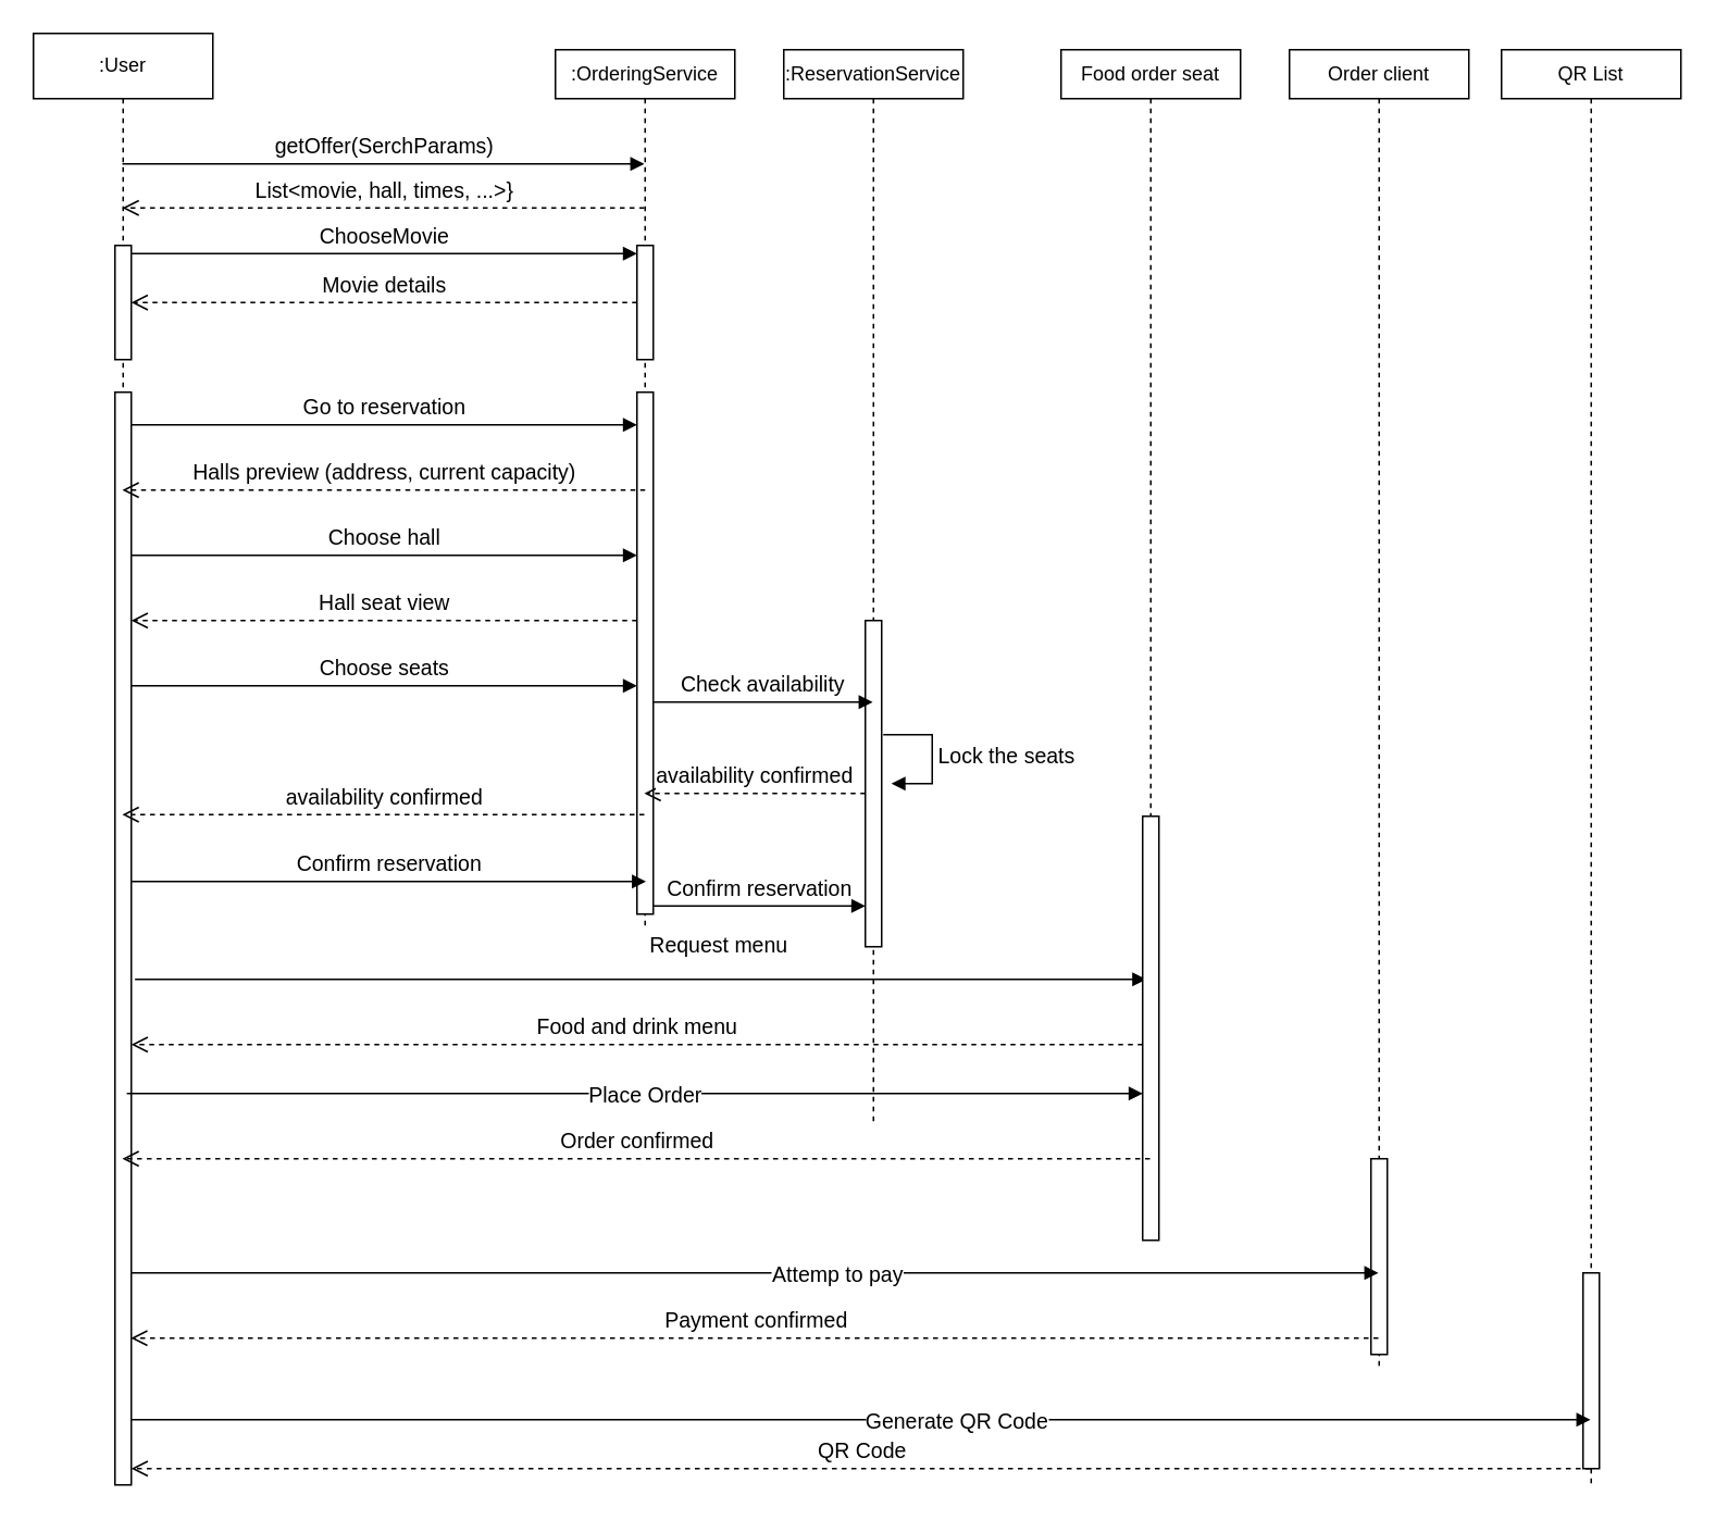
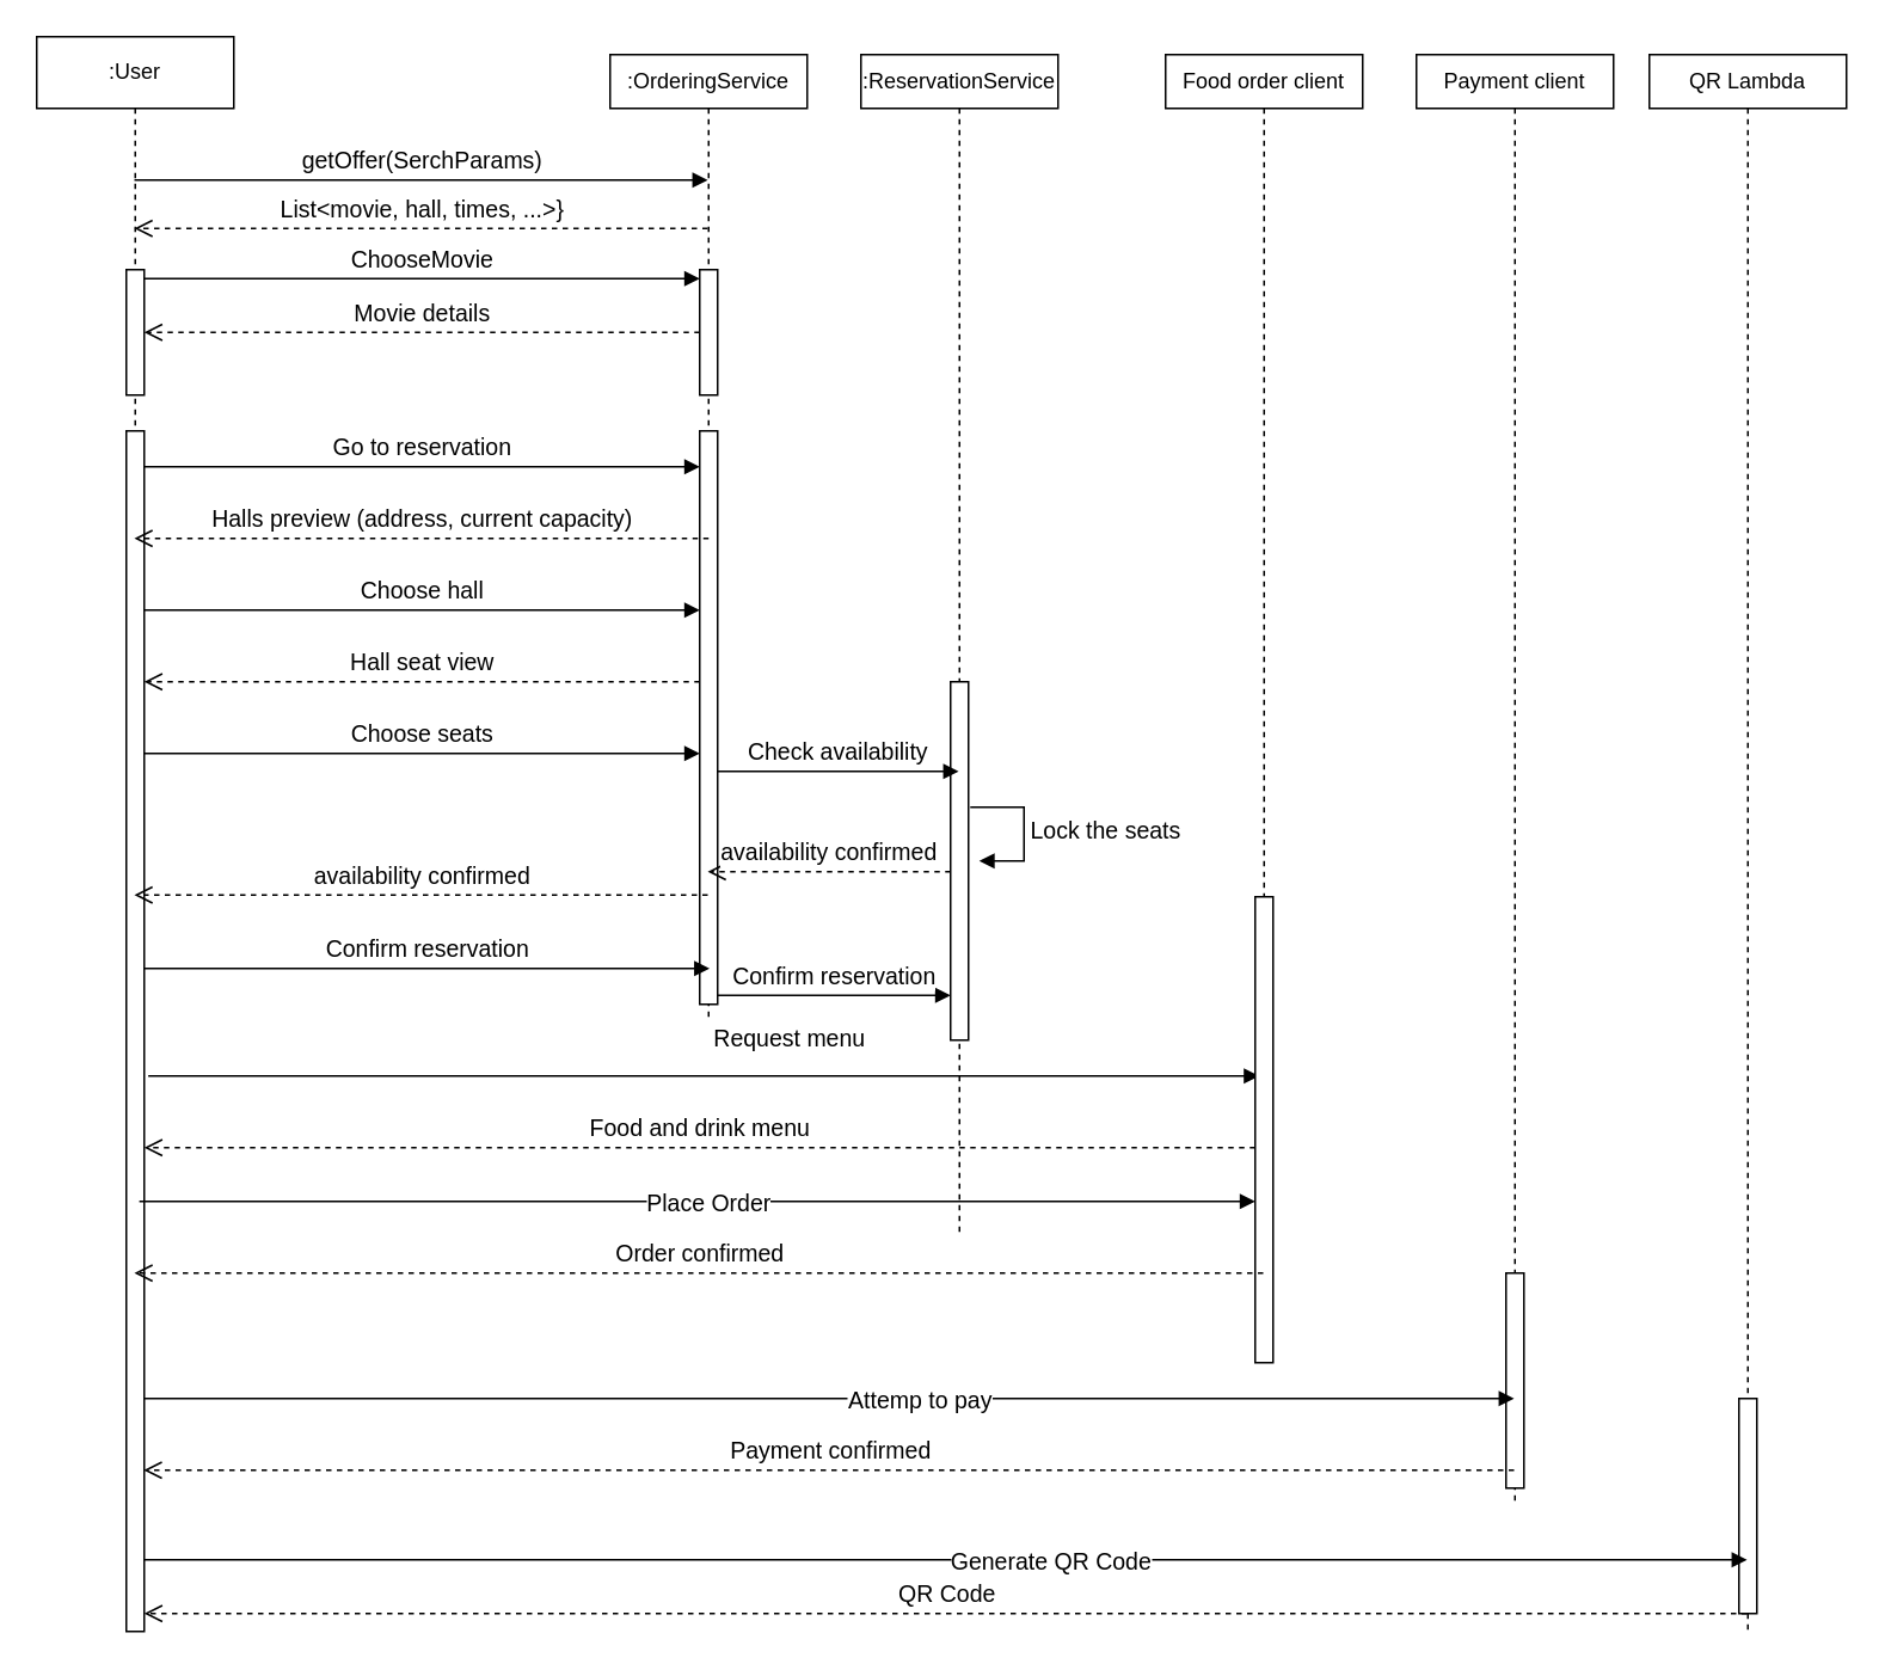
  <mxCell id="0" />
  <mxCell id="1" parent="0" />
  <mxCell id="2" value=":User" style="shape=umlLifeline;perimeter=lifelinePerimeter;whiteSpace=wrap;html=1;container=1;dropTarget=0;collapsible=0;recursiveResize=0;outlineConnect=0;portConstraint=eastwest;newEdgeStyle={&quot;curved&quot;:0,&quot;rounded&quot;:0};" vertex="1" parent="1"><mxGeometry x="20" y="20" width="110" height="890" as="geometry" /></mxCell>
  <mxCell id="3" value="" style="html=1;points=[[0,0,0,0,5],[0,1,0,0,-5],[1,0,0,0,5],[1,1,0,0,-5]];perimeter=orthogonalPerimeter;outlineConnect=0;targetShapes=umlLifeline;portConstraint=eastwest;newEdgeStyle={&quot;curved&quot;:0,&quot;rounded&quot;:0};" vertex="1" parent="2"><mxGeometry x="50" y="130" width="10" height="70" as="geometry" /></mxCell>
  <mxCell id="4" value="" style="html=1;points=[[0,0,0,0,5],[0,1,0,0,-5],[1,0,0,0,5],[1,1,0,0,-5]];perimeter=orthogonalPerimeter;outlineConnect=0;targetShapes=umlLifeline;portConstraint=eastwest;newEdgeStyle={&quot;curved&quot;:0,&quot;rounded&quot;:0};" vertex="1" parent="2"><mxGeometry x="50" y="220" width="10" height="670" as="geometry" /></mxCell>
  <mxCell id="5" value=":OrderingService" style="shape=umlLifeline;perimeter=lifelinePerimeter;whiteSpace=wrap;html=1;container=1;dropTarget=0;collapsible=0;recursiveResize=0;outlineConnect=0;portConstraint=eastwest;newEdgeStyle={&quot;curved&quot;:0,&quot;rounded&quot;:0};size=30;" vertex="1" parent="1"><mxGeometry x="340" y="30" width="110" height="540" as="geometry" /></mxCell>
  <mxCell id="6" value="" style="html=1;points=[[0,0,0,0,5],[0,1,0,0,-5],[1,0,0,0,5],[1,1,0,0,-5]];perimeter=orthogonalPerimeter;outlineConnect=0;targetShapes=umlLifeline;portConstraint=eastwest;newEdgeStyle={&quot;curved&quot;:0,&quot;rounded&quot;:0};" vertex="1" parent="5"><mxGeometry x="50" y="120" width="10" height="70" as="geometry" /></mxCell>
  <mxCell id="7" value="" style="html=1;points=[[0,0,0,0,5],[0,1,0,0,-5],[1,0,0,0,5],[1,1,0,0,-5]];perimeter=orthogonalPerimeter;outlineConnect=0;targetShapes=umlLifeline;portConstraint=eastwest;newEdgeStyle={&quot;curved&quot;:0,&quot;rounded&quot;:0};" vertex="1" parent="5"><mxGeometry x="50" y="210" width="10" height="320" as="geometry" /></mxCell>
  <mxCell id="8" value="getOffer(SerchParams)" style="html=1;verticalAlign=bottom;endArrow=block;curved=0;rounded=0;fontSize=13;" edge="1" parent="1" source="2" target="5"><mxGeometry width="80" relative="1" as="geometry"><mxPoint x="310" y="310" as="sourcePoint" /><mxPoint x="390" y="310" as="targetPoint" /><Array as="points"><mxPoint x="220" y="100" /></Array></mxGeometry></mxCell>
  <mxCell id="9" value="List&amp;lt;movie, hall, times, ...&amp;gt;}" style="html=1;verticalAlign=bottom;endArrow=open;dashed=1;endSize=8;curved=0;rounded=0;fontSize=13;" edge="1" parent="1" source="5"><mxGeometry relative="1" as="geometry"><mxPoint x="320" y="130" as="sourcePoint" /><mxPoint x="74.5" y="127" as="targetPoint" /></mxGeometry></mxCell>
  <mxCell id="10" value="&lt;font style=&quot;font-size: 13px;&quot;&gt;ChooseMovie&lt;/font&gt;" style="html=1;verticalAlign=bottom;endArrow=block;curved=0;rounded=0;entryX=0;entryY=0;entryDx=0;entryDy=5;entryPerimeter=0;exitX=1;exitY=0;exitDx=0;exitDy=5;exitPerimeter=0;" edge="1" parent="1" source="3" target="6"><mxGeometry width="80" relative="1" as="geometry"><mxPoint x="80" y="173" as="sourcePoint" /><mxPoint x="324.5" y="173" as="targetPoint" /></mxGeometry></mxCell>
  <mxCell id="11" value="&lt;font style=&quot;font-size: 13px;&quot;&gt;Movie details&lt;/font&gt;" style="html=1;verticalAlign=bottom;endArrow=open;dashed=1;endSize=8;curved=0;rounded=0;" edge="1" parent="1" source="6" target="3"><mxGeometry relative="1" as="geometry"><mxPoint x="310" y="200" as="sourcePoint" /><mxPoint x="110" y="200" as="targetPoint" /></mxGeometry></mxCell>
  <mxCell id="12" value="Go to reservation" style="html=1;verticalAlign=bottom;endArrow=block;curved=0;rounded=0;fontSize=13;" edge="1" parent="1"><mxGeometry width="80" relative="1" as="geometry"><mxPoint x="80" y="260" as="sourcePoint" /><mxPoint x="390" y="260" as="targetPoint" /></mxGeometry></mxCell>
  <mxCell id="13" value="Halls preview (address, current capacity)" style="html=1;verticalAlign=bottom;endArrow=open;dashed=1;endSize=8;curved=0;rounded=0;fontSize=13;" edge="1" parent="1" target="2"><mxGeometry relative="1" as="geometry"><mxPoint x="395" y="300" as="sourcePoint" /><mxPoint x="160" y="300" as="targetPoint" /></mxGeometry></mxCell>
  <mxCell id="14" value="Choose hall" style="html=1;verticalAlign=bottom;endArrow=block;curved=0;rounded=0;fontSize=13;" edge="1" parent="1"><mxGeometry width="80" relative="1" as="geometry"><mxPoint x="80" y="340" as="sourcePoint" /><mxPoint x="390" y="340" as="targetPoint" /></mxGeometry></mxCell>
  <mxCell id="15" value="Hall seat view" style="html=1;verticalAlign=bottom;endArrow=open;dashed=1;endSize=8;curved=0;rounded=0;fontSize=13;" edge="1" parent="1"><mxGeometry relative="1" as="geometry"><mxPoint x="390" y="380" as="sourcePoint" /><mxPoint x="80" y="380" as="targetPoint" /></mxGeometry></mxCell>
  <mxCell id="16" value="Choose seats" style="html=1;verticalAlign=bottom;endArrow=block;curved=0;rounded=0;fontSize=13;" edge="1" parent="1"><mxGeometry width="80" relative="1" as="geometry"><mxPoint x="80" y="420" as="sourcePoint" /><mxPoint x="390" y="420" as="targetPoint" /></mxGeometry></mxCell>
  <mxCell id="17" value=":ReservationService" style="shape=umlLifeline;perimeter=lifelinePerimeter;whiteSpace=wrap;html=1;container=1;dropTarget=0;collapsible=0;recursiveResize=0;outlineConnect=0;portConstraint=eastwest;newEdgeStyle={&quot;curved&quot;:0,&quot;rounded&quot;:0};size=30;" vertex="1" parent="1"><mxGeometry x="480" y="30" width="110" height="660" as="geometry" /></mxCell>
  <mxCell id="18" value="" style="html=1;points=[[0,0,0,0,5],[0,1,0,0,-5],[1,0,0,0,5],[1,1,0,0,-5]];perimeter=orthogonalPerimeter;outlineConnect=0;targetShapes=umlLifeline;portConstraint=eastwest;newEdgeStyle={&quot;curved&quot;:0,&quot;rounded&quot;:0};" vertex="1" parent="17"><mxGeometry x="50" y="350" width="10" height="200" as="geometry" /></mxCell>
  <mxCell id="19" value="Check availability" style="html=1;verticalAlign=bottom;endArrow=block;curved=0;rounded=0;fontSize=13;" edge="1" parent="1" target="17"><mxGeometry width="80" relative="1" as="geometry"><mxPoint x="400" y="430" as="sourcePoint" /><mxPoint x="400" y="430" as="targetPoint" /></mxGeometry></mxCell>
  <mxCell id="20" value="Lock the seats" style="html=1;align=left;spacingLeft=2;endArrow=block;rounded=0;edgeStyle=orthogonalEdgeStyle;curved=0;rounded=0;fontSize=13;" edge="1" parent="1"><mxGeometry relative="1" as="geometry"><mxPoint x="541" y="450" as="sourcePoint" /><Array as="points"><mxPoint x="571" y="480" /></Array><mxPoint x="546" y="480" as="targetPoint" /></mxGeometry></mxCell>
  <mxCell id="21" value="availability confirmed" style="html=1;verticalAlign=bottom;endArrow=open;dashed=1;endSize=8;curved=0;rounded=0;fontSize=13;exitX=0;exitY=1;exitDx=0;exitDy=-5;exitPerimeter=0;" edge="1" parent="1"><mxGeometry relative="1" as="geometry"><mxPoint x="530" y="486" as="sourcePoint" /><mxPoint x="394.5" y="486" as="targetPoint" /></mxGeometry></mxCell>
  <mxCell id="22" value="availability confirmed" style="html=1;verticalAlign=bottom;endArrow=open;dashed=1;endSize=8;curved=0;rounded=0;fontSize=13;" edge="1" parent="1"><mxGeometry relative="1" as="geometry"><mxPoint x="394.5" y="499" as="sourcePoint" /><mxPoint x="74.5" y="499" as="targetPoint" /></mxGeometry></mxCell>
  <mxCell id="23" value="Confirm reservation" style="html=1;verticalAlign=bottom;endArrow=block;curved=0;rounded=0;fontSize=13;" edge="1" parent="1"><mxGeometry width="80" relative="1" as="geometry"><mxPoint x="80" y="540" as="sourcePoint" /><mxPoint x="395.5" y="540" as="targetPoint" /></mxGeometry></mxCell>
  <mxCell id="24" value="Confirm reservation" style="html=1;verticalAlign=bottom;endArrow=block;curved=0;rounded=0;fontSize=13;exitX=1;exitY=1;exitDx=0;exitDy=-5;exitPerimeter=0;" edge="1" parent="1" source="7" target="18"><mxGeometry width="80" relative="1" as="geometry"><mxPoint x="410" y="440" as="sourcePoint" /><mxPoint x="545" y="440" as="targetPoint" /></mxGeometry></mxCell>
- <mxCell id="25" value="Food order seat" style="shape=umlLifeline;perimeter=lifelinePerimeter;whiteSpace=wrap;html=1;container=1;dropTarget=0;collapsible=0;recursiveResize=0;outlineConnect=0;portConstraint=eastwest;newEdgeStyle={&quot;curved&quot;:0,&quot;rounded&quot;:0};size=30;" vertex="1" parent="1"><mxGeometry x="650" y="30" width="110" height="700" as="geometry" /></mxCell>
+ <mxCell id="25" value="Food order client" style="shape=umlLifeline;perimeter=lifelinePerimeter;whiteSpace=wrap;html=1;container=1;dropTarget=0;collapsible=0;recursiveResize=0;outlineConnect=0;portConstraint=eastwest;newEdgeStyle={&quot;curved&quot;:0,&quot;rounded&quot;:0};size=30;" vertex="1" parent="1"><mxGeometry x="650" y="30" width="110" height="700" as="geometry" /></mxCell>
  <mxCell id="26" value="Request menu" style="html=1;verticalAlign=bottom;endArrow=block;curved=0;rounded=0;fontSize=13;" edge="1" parent="1"><mxGeometry x="NaN" y="271" width="80" relative="1" as="geometry"><mxPoint x="706.75" y="640" as="sourcePoint" /><mxPoint x="706.75" y="640" as="targetPoint" /><mxPoint x="-267" y="-50" as="offset" /></mxGeometry></mxCell>
  <mxCell id="27" value="" style="html=1;verticalAlign=bottom;endArrow=block;curved=0;rounded=0;fontSize=13;" edge="1" parent="1"><mxGeometry width="80" relative="1" as="geometry"><mxPoint x="82.25" y="600" as="sourcePoint" /><mxPoint x="702.25" y="600" as="targetPoint" /></mxGeometry></mxCell>
  <mxCell id="28" value="" style="html=1;points=[[0,0,0,0,5],[0,1,0,0,-5],[1,0,0,0,5],[1,1,0,0,-5]];perimeter=orthogonalPerimeter;outlineConnect=0;targetShapes=umlLifeline;portConstraint=eastwest;newEdgeStyle={&quot;curved&quot;:0,&quot;rounded&quot;:0};" vertex="1" parent="1"><mxGeometry x="700" y="500" width="10" height="260" as="geometry" /></mxCell>
  <mxCell id="29" value="Food and drink menu" style="html=1;verticalAlign=bottom;endArrow=open;dashed=1;endSize=8;curved=0;rounded=0;fontSize=13;exitX=0;exitY=1;exitDx=0;exitDy=-5;exitPerimeter=0;" edge="1" parent="1"><mxGeometry relative="1" as="geometry"><mxPoint x="700" y="640" as="sourcePoint" /><mxPoint x="80" y="640" as="targetPoint" /></mxGeometry></mxCell>
  <mxCell id="30" value="" style="html=1;verticalAlign=bottom;endArrow=block;curved=0;rounded=0;fontSize=13;" edge="1" parent="1"><mxGeometry width="80" relative="1" as="geometry"><mxPoint x="77.25" y="670" as="sourcePoint" /><mxPoint x="700" y="670" as="targetPoint" /></mxGeometry></mxCell>
  <mxCell id="31" value="Place Order" style="edgeLabel;html=1;align=center;verticalAlign=middle;resizable=0;points=[];fontSize=13;" vertex="1" connectable="0" parent="30"><mxGeometry x="0.017" relative="1" as="geometry"><mxPoint as="offset" /></mxGeometry></mxCell>
  <mxCell id="32" value="Order confirmed" style="html=1;verticalAlign=bottom;endArrow=open;dashed=1;endSize=8;curved=0;rounded=0;fontSize=13;" edge="1" parent="1" source="25"><mxGeometry relative="1" as="geometry"><mxPoint x="404.5" y="710" as="sourcePoint" /><mxPoint x="74.5" y="710" as="targetPoint" /></mxGeometry></mxCell>
- <mxCell id="33" value="Order client" style="shape=umlLifeline;perimeter=lifelinePerimeter;whiteSpace=wrap;html=1;container=1;dropTarget=0;collapsible=0;recursiveResize=0;outlineConnect=0;portConstraint=eastwest;newEdgeStyle={&quot;curved&quot;:0,&quot;rounded&quot;:0};size=30;" vertex="1" parent="1"><mxGeometry x="790" y="30" width="110" height="810" as="geometry" /></mxCell>
+ <mxCell id="33" value="Payment client" style="shape=umlLifeline;perimeter=lifelinePerimeter;whiteSpace=wrap;html=1;container=1;dropTarget=0;collapsible=0;recursiveResize=0;outlineConnect=0;portConstraint=eastwest;newEdgeStyle={&quot;curved&quot;:0,&quot;rounded&quot;:0};size=30;" vertex="1" parent="1"><mxGeometry x="790" y="30" width="110" height="810" as="geometry" /></mxCell>
  <mxCell id="34" value="" style="html=1;points=[[0,0,0,0,5],[0,1,0,0,-5],[1,0,0,0,5],[1,1,0,0,-5]];perimeter=orthogonalPerimeter;outlineConnect=0;targetShapes=umlLifeline;portConstraint=eastwest;newEdgeStyle={&quot;curved&quot;:0,&quot;rounded&quot;:0};" vertex="1" parent="33"><mxGeometry x="50" y="680" width="10" height="120" as="geometry" /></mxCell>
  <mxCell id="35" value="" style="html=1;verticalAlign=bottom;endArrow=block;curved=0;rounded=0;fontSize=13;" edge="1" parent="1" target="33"><mxGeometry width="80" relative="1" as="geometry"><mxPoint x="80" y="780" as="sourcePoint" /><mxPoint x="700" y="780" as="targetPoint" /></mxGeometry></mxCell>
  <mxCell id="36" value="Attemp to pay" style="edgeLabel;html=1;align=center;verticalAlign=middle;resizable=0;points=[];fontSize=13;" vertex="1" connectable="0" parent="35"><mxGeometry x="0.13" relative="1" as="geometry"><mxPoint as="offset" /></mxGeometry></mxCell>
  <mxCell id="37" value="Payment confirmed" style="html=1;verticalAlign=bottom;endArrow=open;dashed=1;endSize=8;curved=0;rounded=0;fontSize=13;" edge="1" parent="1" source="33"><mxGeometry relative="1" as="geometry"><mxPoint x="710.25" y="820" as="sourcePoint" /><mxPoint x="79.75" y="820" as="targetPoint" /></mxGeometry></mxCell>
- <mxCell id="38" value="QR List" style="shape=umlLifeline;perimeter=lifelinePerimeter;whiteSpace=wrap;html=1;container=1;dropTarget=0;collapsible=0;recursiveResize=0;outlineConnect=0;portConstraint=eastwest;newEdgeStyle={&quot;curved&quot;:0,&quot;rounded&quot;:0};size=30;" vertex="1" parent="1"><mxGeometry x="920" y="30" width="110" height="880" as="geometry" /></mxCell>
+ <mxCell id="38" value="QR Lambda" style="shape=umlLifeline;perimeter=lifelinePerimeter;whiteSpace=wrap;html=1;container=1;dropTarget=0;collapsible=0;recursiveResize=0;outlineConnect=0;portConstraint=eastwest;newEdgeStyle={&quot;curved&quot;:0,&quot;rounded&quot;:0};size=30;" vertex="1" parent="1"><mxGeometry x="920" y="30" width="110" height="880" as="geometry" /></mxCell>
  <mxCell id="39" value="" style="html=1;points=[[0,0,0,0,5],[0,1,0,0,-5],[1,0,0,0,5],[1,1,0,0,-5]];perimeter=orthogonalPerimeter;outlineConnect=0;targetShapes=umlLifeline;portConstraint=eastwest;newEdgeStyle={&quot;curved&quot;:0,&quot;rounded&quot;:0};" vertex="1" parent="38"><mxGeometry x="50" y="750" width="10" height="120" as="geometry" /></mxCell>
  <mxCell id="40" value="" style="html=1;verticalAlign=bottom;endArrow=block;curved=0;rounded=0;fontSize=13;" edge="1" parent="1" target="38"><mxGeometry width="80" relative="1" as="geometry"><mxPoint x="80" y="870" as="sourcePoint" /><mxPoint x="845" y="870" as="targetPoint" /></mxGeometry></mxCell>
  <mxCell id="41" value="Generate QR Code" style="edgeLabel;html=1;align=center;verticalAlign=middle;resizable=0;points=[];fontSize=13;" vertex="1" connectable="0" parent="40"><mxGeometry x="0.13" relative="1" as="geometry"><mxPoint as="offset" /></mxGeometry></mxCell>
  <mxCell id="42" value="QR Code" style="html=1;verticalAlign=bottom;endArrow=open;dashed=1;endSize=8;curved=0;rounded=0;fontSize=13;" edge="1" parent="1" source="38"><mxGeometry relative="1" as="geometry"><mxPoint x="894.5" y="900" as="sourcePoint" /><mxPoint x="80" y="900" as="targetPoint" /></mxGeometry></mxCell>
